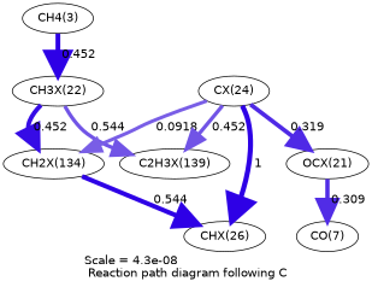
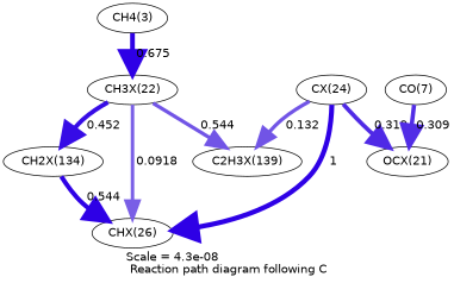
  digraph {
    fontname=Helvetica
    label="Scale = 4.3e-08\l Reaction path diagram following C"
    node [fontname=Helvetica]
    edge [arrowsize=2.1 color="0.7, 0.592, 0.9" fontname=Helvetica penwidth=4.2]
    n1 [label="CH4(3)"]
    n2 [label="CH3X(22)"]
    n3 [label="CH2X(134)"]
    n4 [label="CHX(26)"]
    n5 [label="C2H3X(139)"]
    n6 [label="CX(24)"]
    n7 [label="OCX(21)"]
    n8 [label="CO(7)"]
-   n1 -> n2 [arrowsize=2.85 color="0.7, 1.18, 0.9" label=" 0.452" penwidth=5.7]
+   n1 -> n2 [arrowsize=2.85 color="0.7, 1.18, 0.9" label=" 0.675" penwidth=5.7]
    n2 -> n3 [arrowsize=2.7 color="0.7, 0.952, 0.9" label=" 0.452" penwidth=5.4]
+   n2 -> n4 [label=" 0.0918"]
    n2 -> n5 [arrowsize=2.23 color="0.7, 0.632, 0.9" label=" 0.544" penwidth=4.47]
    n3 -> n4 [arrowsize=2.77 color="0.7, 1.04, 0.9" label=" 0.544" penwidth=5.54]
-   n6 -> n3 [label=" 0.0918"]
    n6 -> n4 [arrowsize=3 color="0.7, 1.5, 0.9" label=" 1" penwidth=6]
-   n6 -> n5 [arrowsize=2.23 color="0.7, 0.632, 0.9" label=" 0.452" penwidth=4.47]
+   n6 -> n5 [arrowsize=2.23 color="0.7, 0.632, 0.9" label=" 0.132" penwidth=4.47]
    n6 -> n7 [arrowsize=2.57 color="0.7, 0.819, 0.9" label=" 0.319" penwidth=5.14]
-   n7 -> n8 [arrowsize=2.56 color="0.7, 0.809, 0.9" label=" 0.309" penwidth=5.11]
+   n8 -> n7 [arrowsize=2.56 color="0.7, 0.809, 0.9" label=" 0.309" penwidth=5.11]
  }
